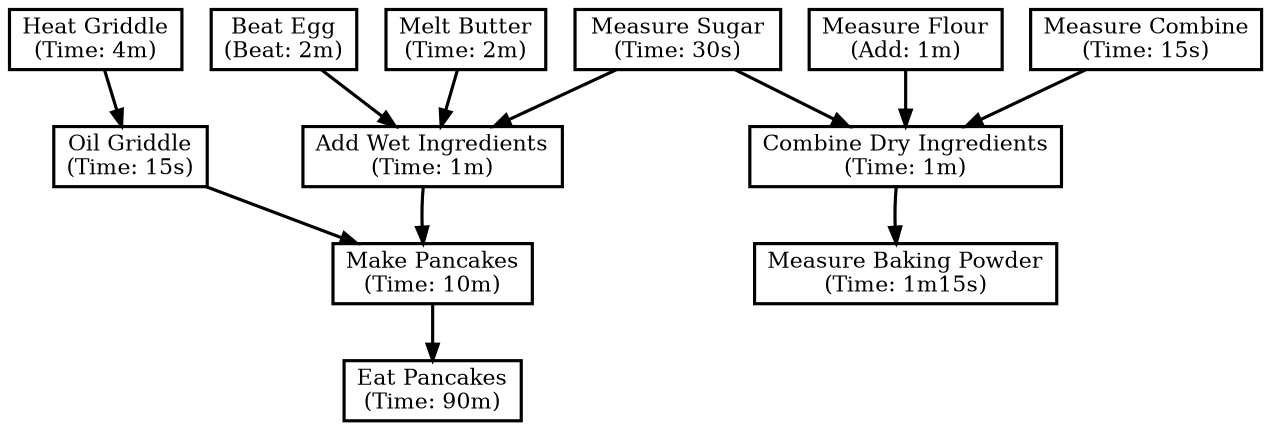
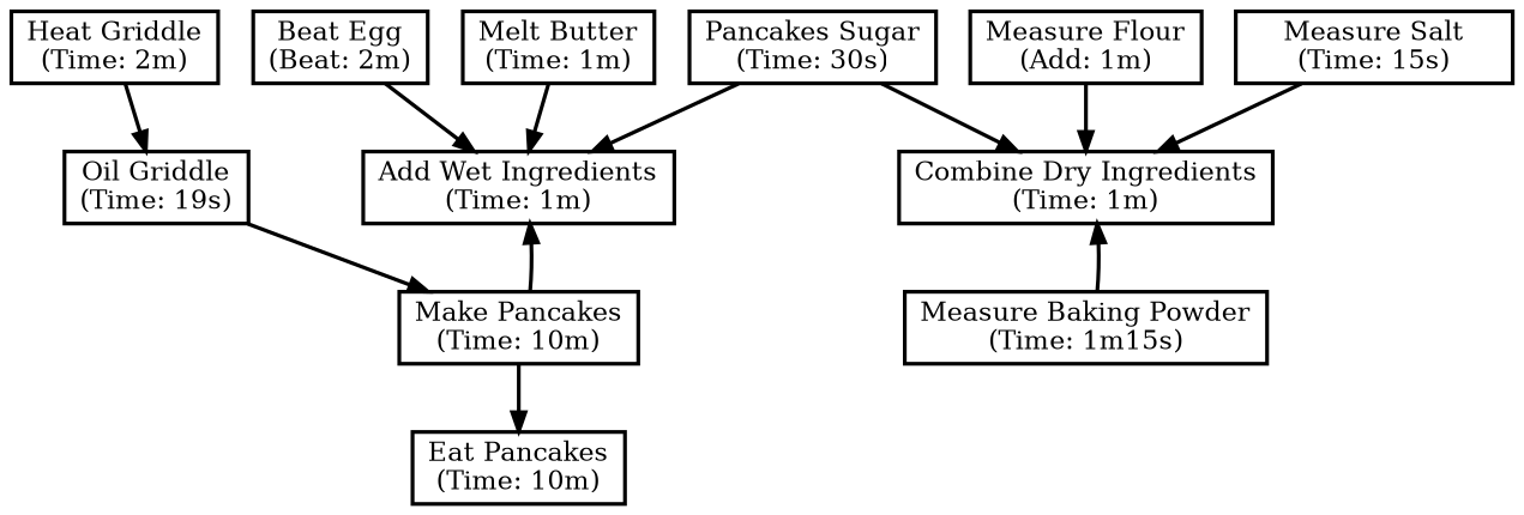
  digraph {
    fontname="DejaVu Serif"
    node [fontname="DejaVu Serif" penwidth=2 shape=box]
    edge [fontname="DejaVu Serif" style=bold]
    n1 [label="Add Wet Ingredients\n(Time: 1m)"]
    n2 [label="Make Pancakes\n(Time: 10m)"]
-   n3 [label="Eat Pancakes\n(Time: 90m)"]
+   n3 [label="Eat Pancakes\n(Time: 10m)"]
    n4 [label="Beat Egg\n(Beat: 2m)"]
    n5 [label="Combine Dry Ingredients\n(Time: 1m)"]
-   n6 [label="Heat Griddle\n(Time: 4m)"]
-   n7 [label="Oil Griddle\n(Time: 15s)"]
+   n6 [label="Heat Griddle\n(Time: 2m)"]
+   n7 [label="Oil Griddle\n(Time: 19s)"]
    n8 [label="Measure Baking Powder\n(Time: 1m15s)"]
    n9 [label="Measure Flour\n(Add: 1m)"]
-   n10 [label="Measure Combine\n(Time: 15s)"]
-   n11 [label="Measure Sugar\n(Time: 30s)"]
-   n12 [label="Melt Butter\n(Time: 2m)"]
-   n1 -> n2
+   n10 [label="Measure Salt\n(Time: 15s)"]
+   n11 [label="Pancakes Sugar\n(Time: 30s)"]
+   n12 [label="Melt Butter\n(Time: 1m)"]
+   n2 -> n1
    n2 -> n3
    n4 -> n1
    n6 -> n7
    n7 -> n2
-   n5 -> n8
+   n8 -> n5
    n9 -> n5
    n10 -> n5
    n11 -> n1
    n11 -> n5
    n12 -> n1
  }
